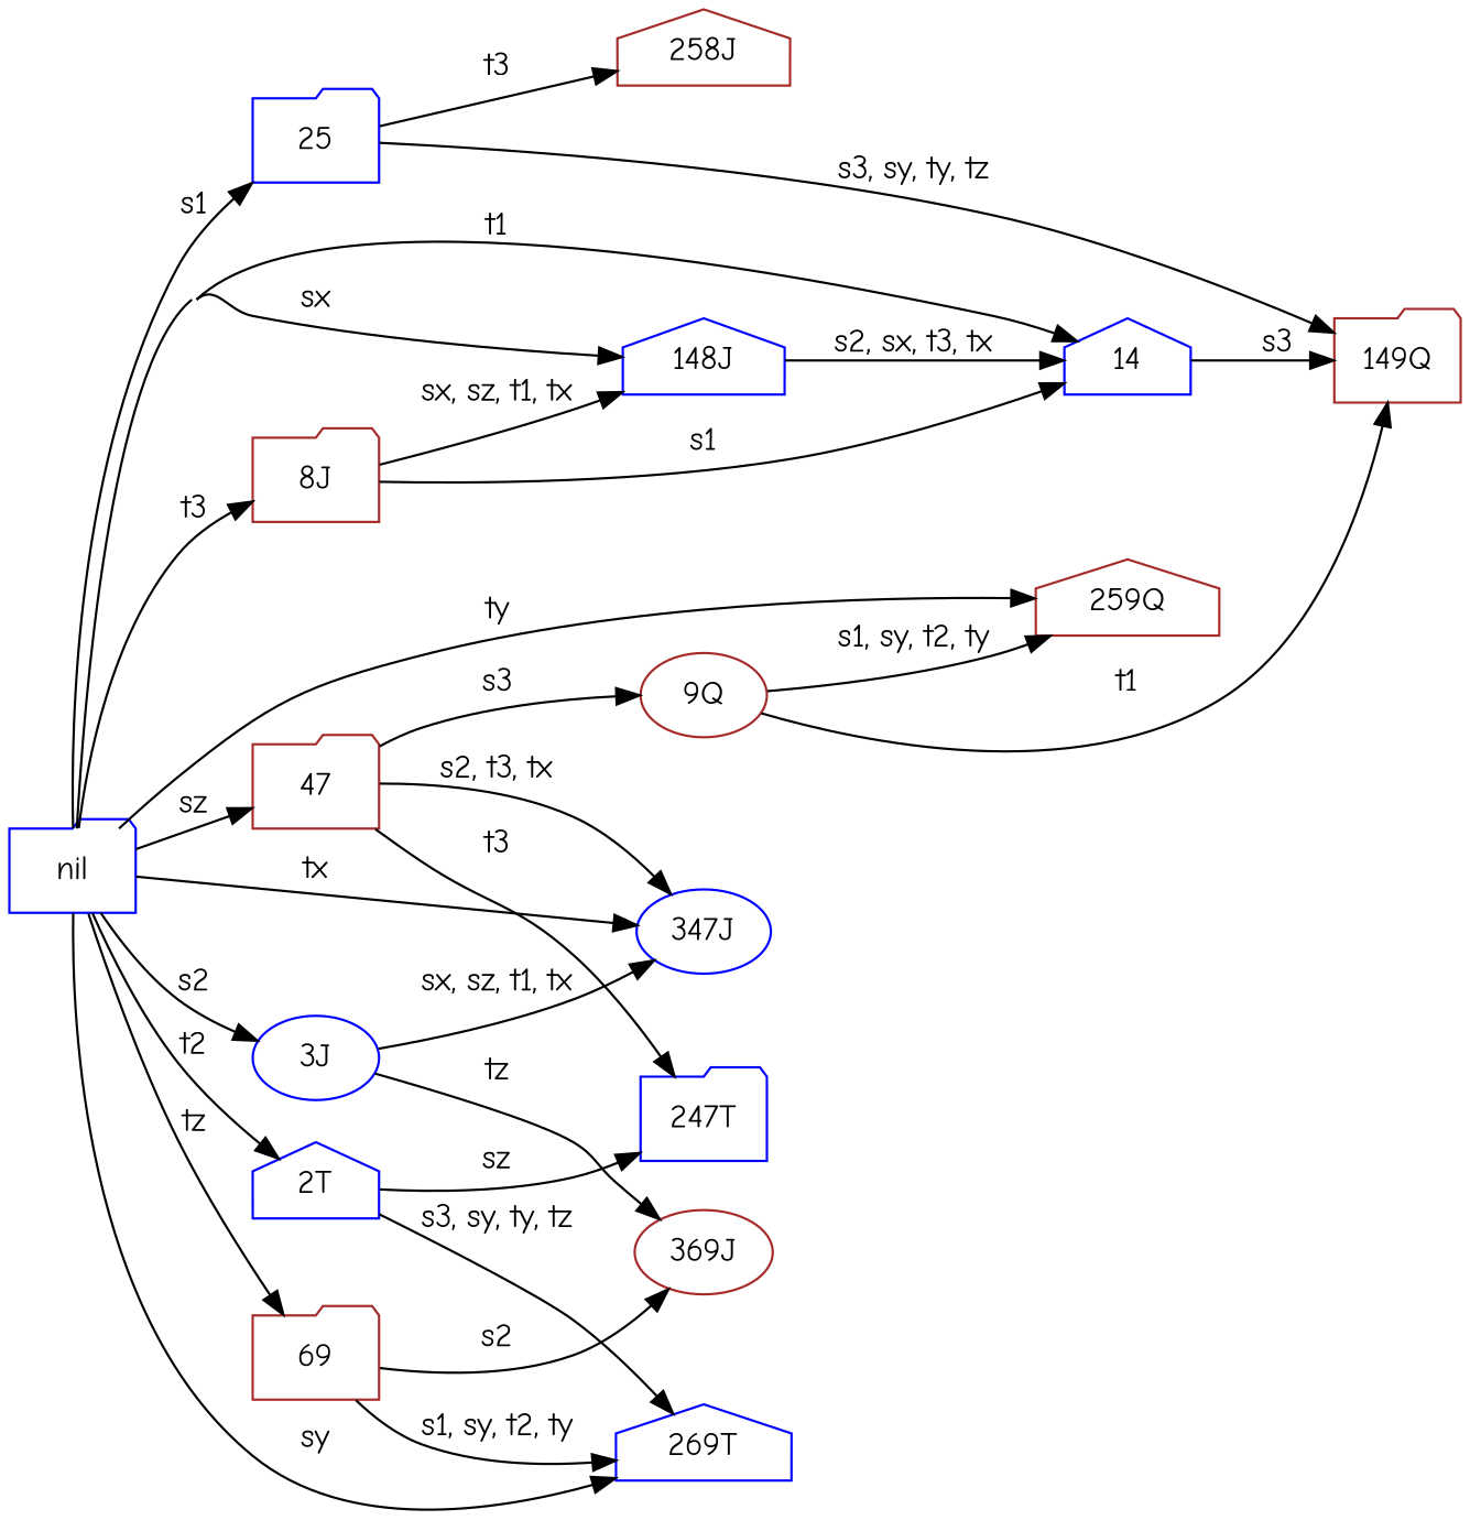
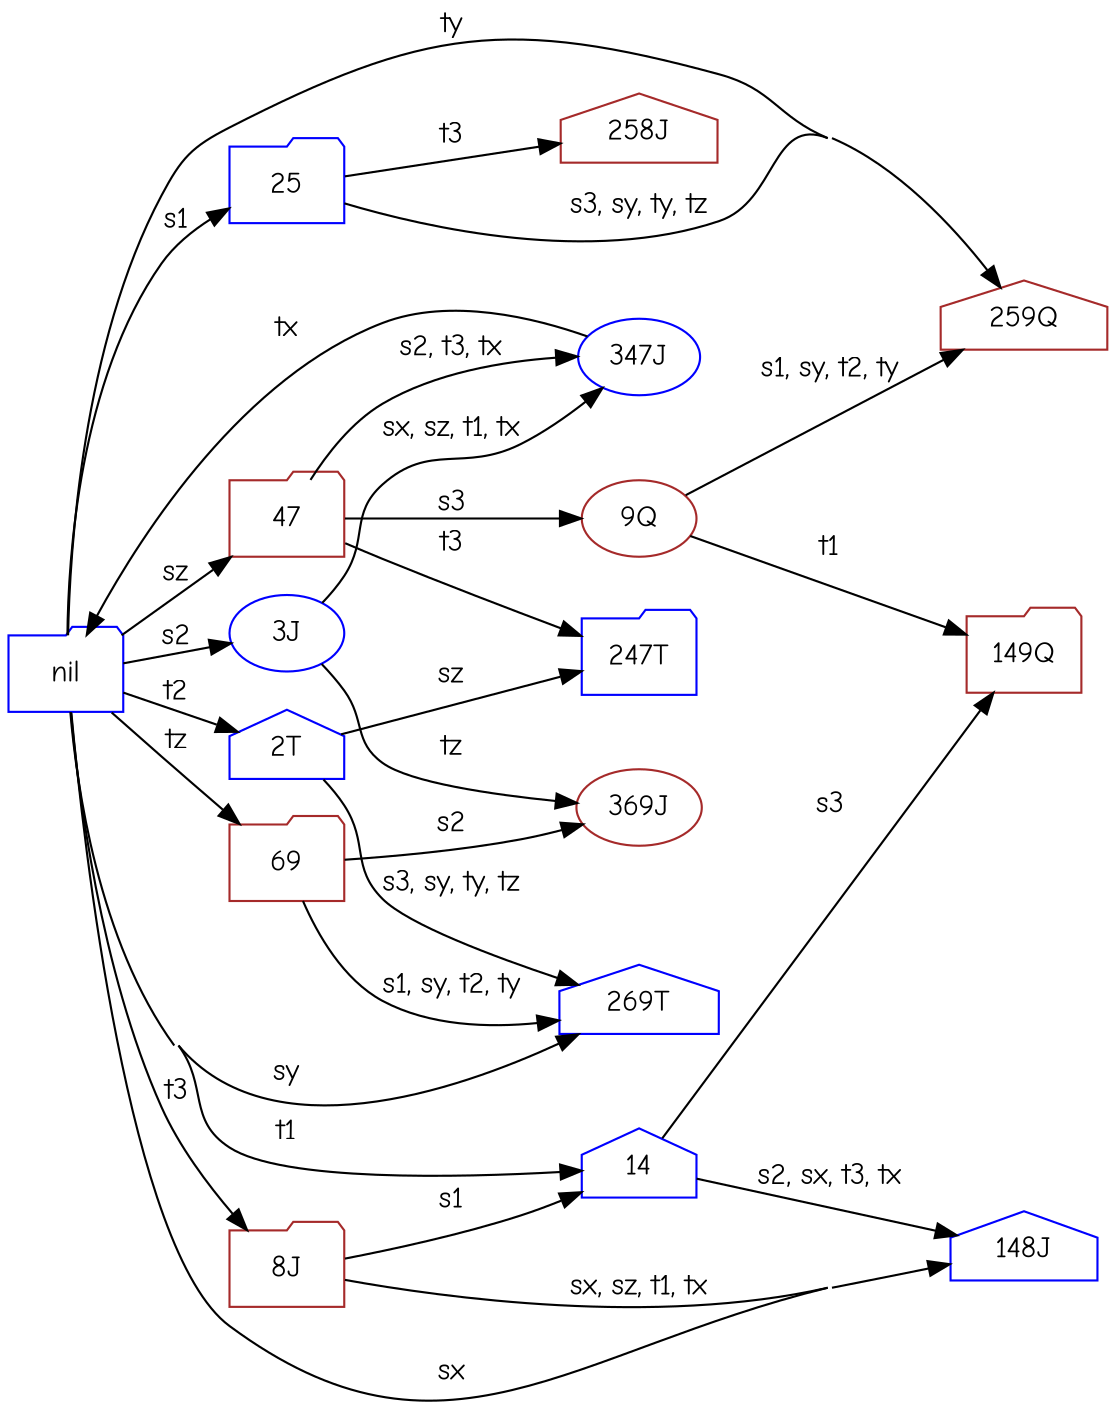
  strict digraph {
    concentrate=true
    fontname="Comic Neue"
    rankdir=LR
    splines=true
    node [color=blue fontname="Comic Neue" shape=folder]
    edge [fontname="Comic Neue"]
    nil
    25
    "3J" [shape=ellipse]
    47 [color=brown]
    14 [shape=house]
    "2T" [shape=house]
    "8J" [color=brown]
    69 [color=brown]
    "148J" [shape=house]
    "269T" [shape=house]
    "347J" [shape=ellipse]
    "259Q" [color=brown shape=house]
    "258J" [color=brown shape=house]
    "369J" [color=brown shape=ellipse]
    "9Q" [color=brown shape=ellipse]
    "149Q" [color=brown]
    "247T"
    nil -> 25 [label=s1]
    nil -> "3J" [label=s2]
    nil -> 47 [label=sz]
    nil -> 14 [label=t1]
    nil -> "2T" [label=t2]
    nil -> "8J" [label=t3]
    nil -> 69 [label=tz]
    nil -> "148J" [label=sx]
    nil -> "269T" [label=sy]
-   nil -> "347J" [label=tx]
+   "347J" -> nil [label=tx]
    nil -> "259Q" [label=ty]
-   25 -> "149Q" [label="s3, sy, ty, tz"]
+   25 -> "259Q" [label="s3, sy, ty, tz"]
    25 -> "258J" [label=t3]
    "3J" -> "347J" [label="sx, sz, t1, tx"]
    "3J" -> "369J" [label=tz]
    47 -> "347J" [label="s2, t3, tx"]
    47 -> "9Q" [label=s3]
    47 -> "247T" [label=t3]
-   "148J" -> 14 [label="s2, sx, t3, tx"]
+   14 -> "148J" [label="s2, sx, t3, tx"]
    14 -> "149Q" [label=s3]
    "2T" -> "269T" [label="s3, sy, ty, tz"]
    "2T" -> "247T" [label=sz]
    "8J" -> 14 [label=s1]
    "8J" -> "148J" [label="sx, sz, t1, tx"]
    69 -> "269T" [label="s1, sy, t2, ty"]
    69 -> "369J" [label=s2]
    "9Q" -> "259Q" [label="s1, sy, t2, ty"]
    "9Q" -> "149Q" [label=t1]
  }
